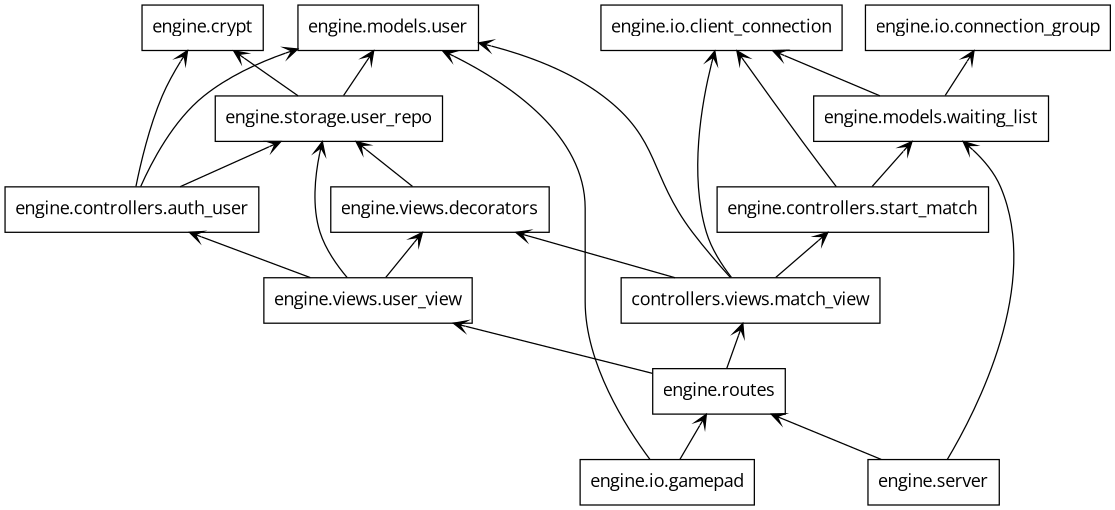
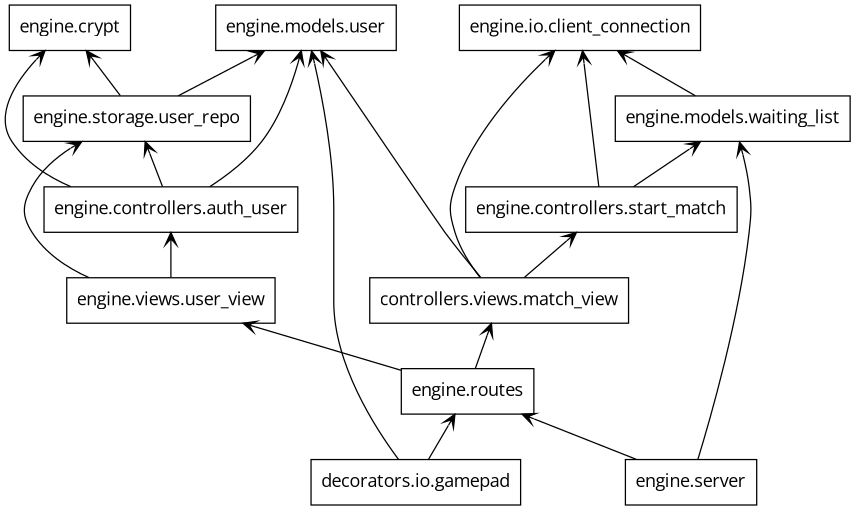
  digraph {
    fontname="Open Sans"
    rankdir=BT
    node [fontname="Open Sans" shape=box]
    edge [arrowhead=open arrowtail=none fontname="Open Sans"]
    n1 [label="engine.controllers.auth_user"]
    n2 [label="engine.crypt"]
    n3 [label="engine.models.user"]
    n4 [label="engine.storage.user_repo"]
    n5 [label="engine.controllers.start_match"]
    n6 [label="engine.io.client_connection"]
    n7 [label="engine.models.waiting_list"]
-   n8 [label="engine.io.connection_group"]
-   n9 [label="engine.io.gamepad"]
+   n9 [label="decorators.io.gamepad"]
    n10 [label="engine.routes"]
    n11 [label="controllers.views.match_view"]
    n12 [label="engine.views.user_view"]
-   n13 [label="engine.views.decorators"]
    n14 [label="engine.server"]
    n1 -> n2
    n1 -> n3
    n1 -> n4
    n4 -> n2
    n4 -> n3
    n5 -> n6
    n5 -> n7
    n7 -> n6
-   n7 -> n8
    n9 -> n3
    n9 -> n10
    n10 -> n11
    n10 -> n12
    n11 -> n3
    n11 -> n5
    n11 -> n6
-   n11 -> n13
    n12 -> n1
    n12 -> n4
-   n12 -> n13
-   n13 -> n4
    n14 -> n7
    n14 -> n10
  }
